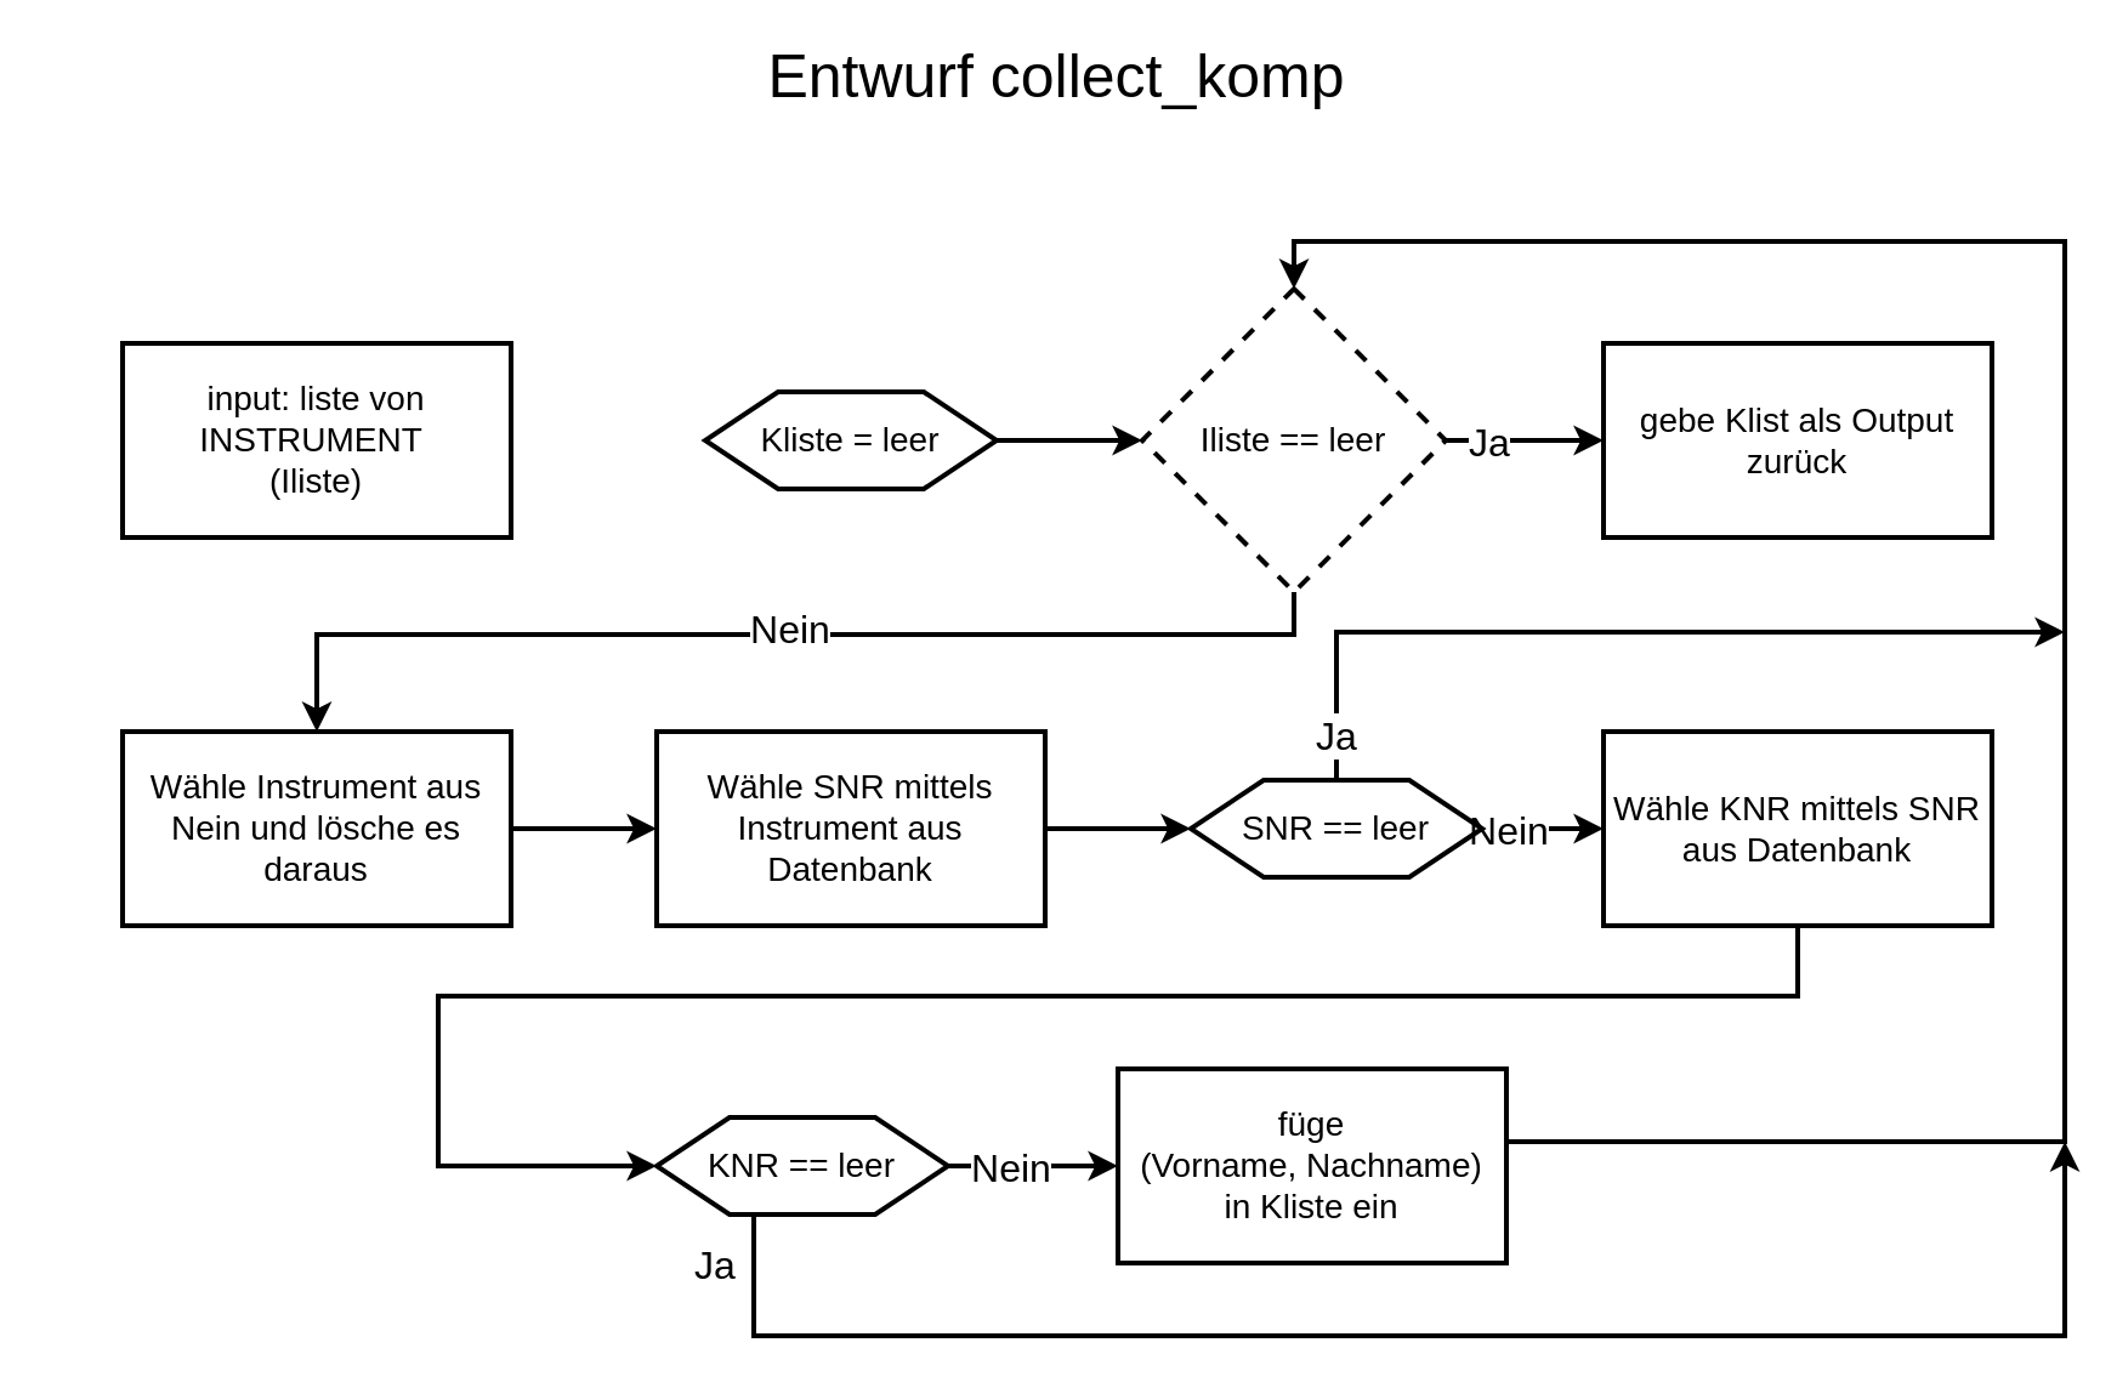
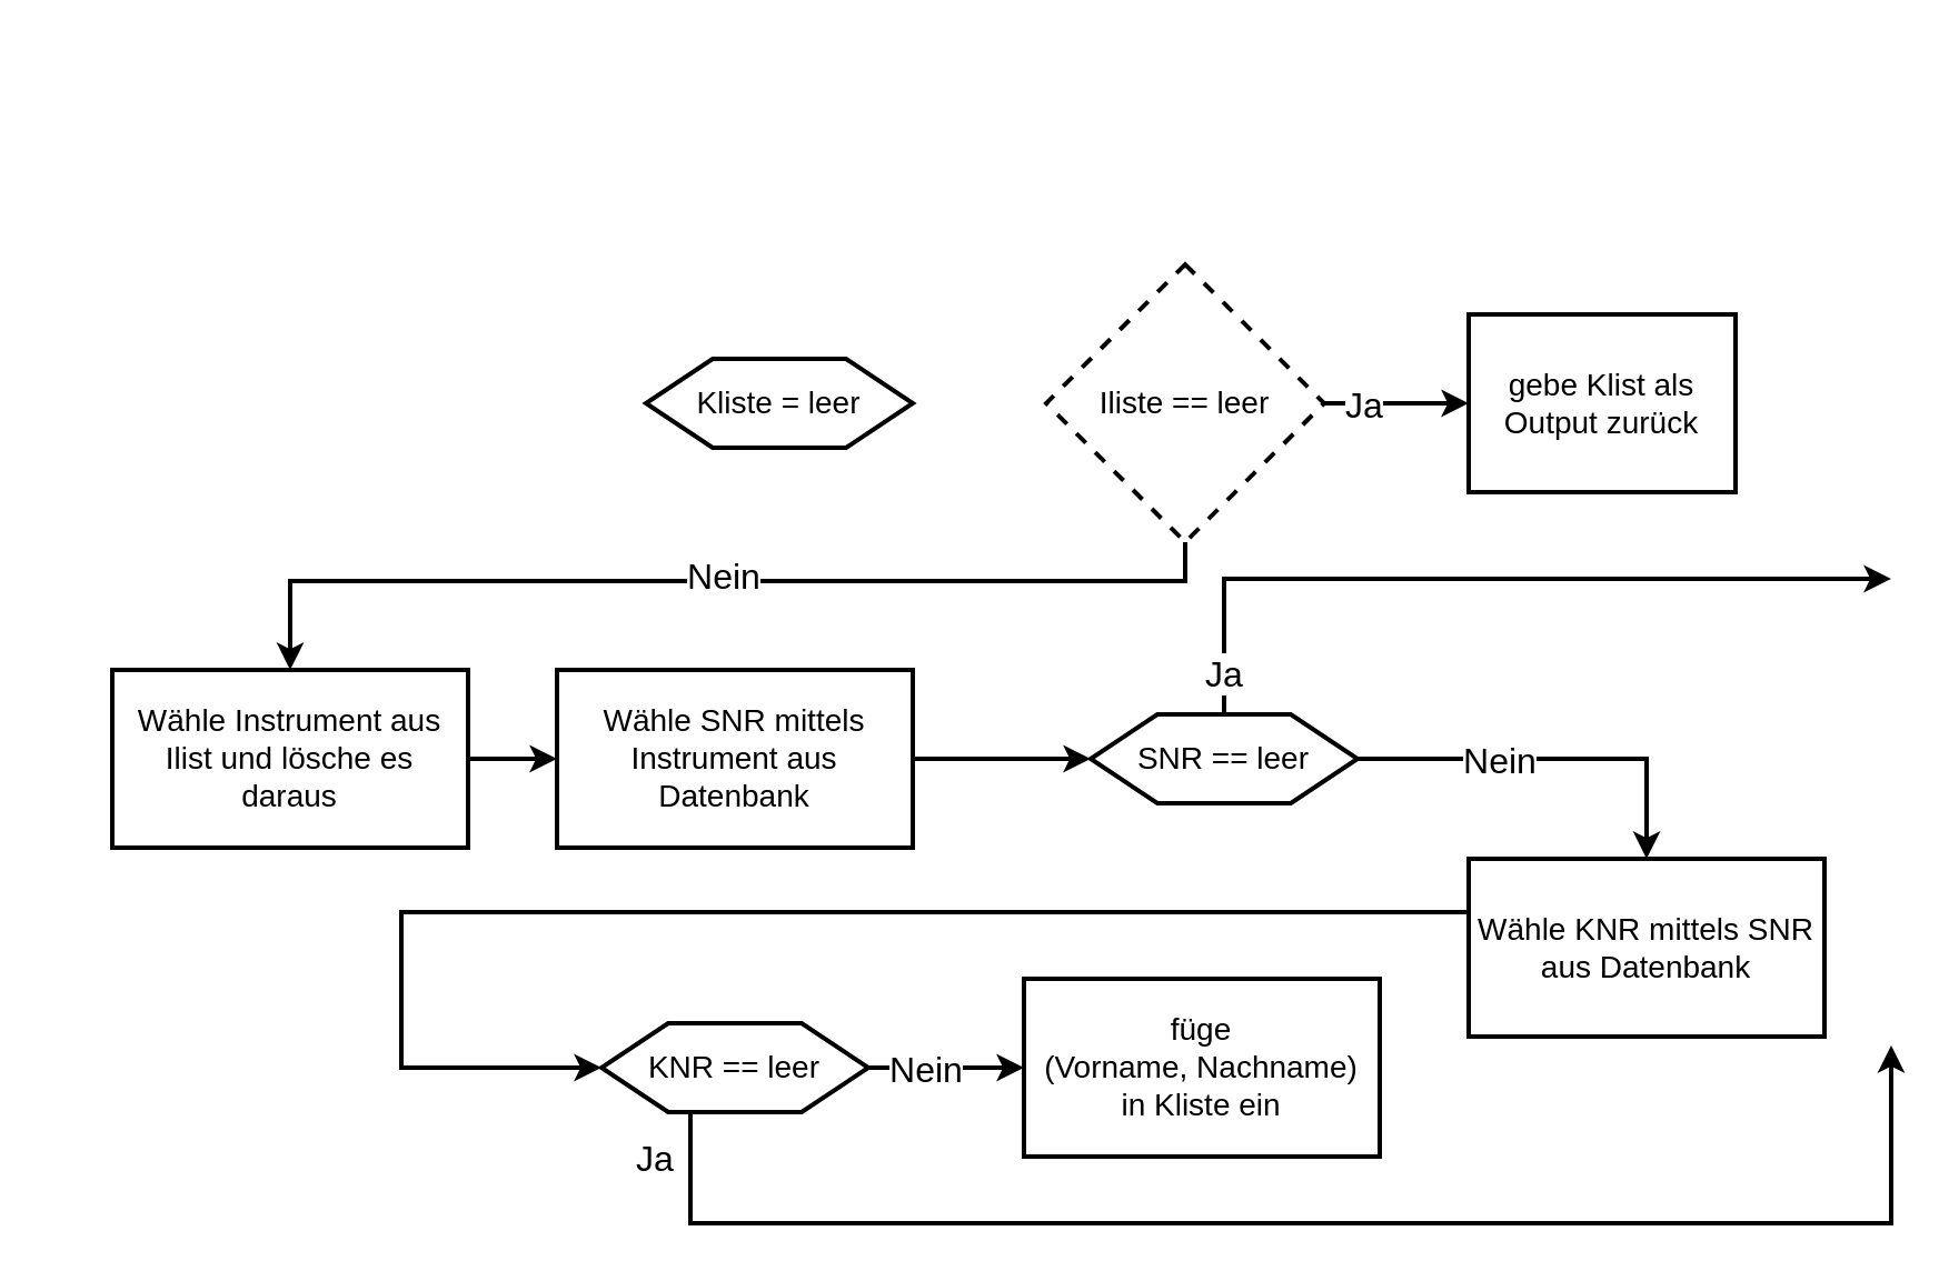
  <mxCell id="0" />
  <mxCell id="1" parent="0" />
- <mxCell id="2" value="&lt;font style=&quot;font-size: 25px&quot;&gt;Entwurf&amp;nbsp;&lt;/font&gt;&lt;span style=&quot;font-size: 25px&quot;&gt;collect_komp&lt;/span&gt;" style="text;html=1;strokeColor=none;fillColor=none;align=center;verticalAlign=middle;whiteSpace=wrap;rounded=0;" vertex="1" parent="1"><mxGeometry x="20" y="20" width="830" height="20" as="geometry" /></mxCell>
- <mxCell id="3" value="&lt;font style=&quot;font-size: 14px&quot;&gt;input: liste von INSTRUMENT&amp;nbsp;&lt;br&gt;(Iliste)&lt;/font&gt;" style="rounded=0;whiteSpace=wrap;html=1;strokeWidth=2;fillColor=none;" vertex="1" parent="1"><mxGeometry x="50" y="141" width="160" height="80" as="geometry" /></mxCell>
- <mxCell id="4" style="edgeStyle=orthogonalEdgeStyle;rounded=0;orthogonalLoop=1;jettySize=auto;html=1;strokeWidth=2;" edge="1" parent="1" source="5" target="11"><mxGeometry relative="1" as="geometry" /></mxCell>
  <mxCell id="5" value="&lt;font style=&quot;font-size: 14px&quot;&gt;Kliste = leer&lt;/font&gt;" style="shape=hexagon;perimeter=hexagonPerimeter2;whiteSpace=wrap;html=1;strokeWidth=2;fillColor=none;" vertex="1" parent="1"><mxGeometry x="290" y="161" width="120" height="40" as="geometry" /></mxCell>
- <mxCell id="6" value="&lt;span style=&quot;font-size: 14px&quot;&gt;gebe Klist als Output zurück&lt;/span&gt;" style="rounded=0;whiteSpace=wrap;html=1;strokeWidth=2;fillColor=none;" vertex="1" parent="1"><mxGeometry x="660" y="141" width="160" height="80" as="geometry" /></mxCell>
+ <mxCell id="6" value="&lt;span style=&quot;font-size: 14px&quot;&gt;gebe Klist als Output zurück&lt;/span&gt;" style="rounded=0;whiteSpace=wrap;html=1;strokeWidth=2;fillColor=none;" vertex="1" parent="1"><mxGeometry x="660" y="141" width="120" height="80" as="geometry" /></mxCell>
  <mxCell id="7" style="edgeStyle=orthogonalEdgeStyle;rounded=0;orthogonalLoop=1;jettySize=auto;html=1;entryX=0;entryY=0.5;entryDx=0;entryDy=0;strokeWidth=2;" edge="1" parent="1" source="11" target="6"><mxGeometry relative="1" as="geometry" /></mxCell>
  <mxCell id="8" value="&lt;font style=&quot;font-size: 16px&quot;&gt;Ja&lt;/font&gt;" style="text;html=1;align=center;verticalAlign=middle;resizable=0;points=[];labelBackgroundColor=#ffffff;" vertex="1" connectable="0" parent="7"><mxGeometry x="-0.015" relative="1" as="geometry"><mxPoint x="-14.5" as="offset" /></mxGeometry></mxCell>
  <mxCell id="9" style="edgeStyle=orthogonalEdgeStyle;rounded=0;orthogonalLoop=1;jettySize=auto;html=1;strokeWidth=2;" edge="1" parent="1" source="11" target="13"><mxGeometry relative="1" as="geometry"><Array as="points"><mxPoint x="533" y="261" /><mxPoint x="130" y="261" /></Array></mxGeometry></mxCell>
  <mxCell id="10" value="&lt;font style=&quot;font-size: 16px&quot;&gt;Nein&lt;/font&gt;" style="text;html=1;align=center;verticalAlign=middle;resizable=0;points=[];labelBackgroundColor=#ffffff;" vertex="1" connectable="0" parent="9"><mxGeometry x="-0.019" y="-3" relative="1" as="geometry"><mxPoint as="offset" /></mxGeometry></mxCell>
  <mxCell id="11" value="&lt;span style=&quot;font-size: 14px&quot;&gt;Iliste == leer&lt;/span&gt;" style="rhombus;whiteSpace=wrap;html=1;comic=0;strokeWidth=2;fillColor=none;dashed=1;" vertex="1" parent="1"><mxGeometry x="470" y="118.5" width="125" height="125" as="geometry" /></mxCell>
  <mxCell id="12" style="edgeStyle=orthogonalEdgeStyle;rounded=0;orthogonalLoop=1;jettySize=auto;html=1;entryX=0;entryY=0.5;entryDx=0;entryDy=0;strokeWidth=2;" edge="1" parent="1" source="13" target="15"><mxGeometry relative="1" as="geometry"><mxPoint x="260" y="341" as="targetPoint" /></mxGeometry></mxCell>
- <mxCell id="13" value="&lt;span style=&quot;font-size: 14px&quot;&gt;Wähle Instrument aus&lt;br&gt;Nein und lösche es&lt;br&gt;daraus&lt;/span&gt;" style="rounded=0;whiteSpace=wrap;html=1;strokeWidth=2;fillColor=none;perimeterSpacing=0;" vertex="1" parent="1"><mxGeometry x="50" y="301" width="160" height="80" as="geometry" /></mxCell>
+ <mxCell id="13" value="&lt;span style=&quot;font-size: 14px&quot;&gt;Wähle Instrument aus&lt;br&gt;Ilist und lösche es&lt;br&gt;daraus&lt;/span&gt;" style="rounded=0;whiteSpace=wrap;html=1;strokeWidth=2;fillColor=none;perimeterSpacing=0;" vertex="1" parent="1"><mxGeometry x="50" y="301" width="160" height="80" as="geometry" /></mxCell>
  <mxCell id="14" style="edgeStyle=orthogonalEdgeStyle;rounded=0;orthogonalLoop=1;jettySize=auto;html=1;entryX=0;entryY=0.5;entryDx=0;entryDy=0;strokeWidth=2;" edge="1" parent="1" source="15" target="21"><mxGeometry relative="1" as="geometry" /></mxCell>
- <mxCell id="15" value="&lt;span style=&quot;font-size: 14px&quot;&gt;Wähle SNR mittels Instrument aus Datenbank&lt;/span&gt;" style="rounded=0;whiteSpace=wrap;html=1;strokeWidth=2;fillColor=none;perimeterSpacing=0;" vertex="1" parent="1"><mxGeometry x="270" y="301" width="160" height="80" as="geometry" /></mxCell>
- <mxCell id="16" style="edgeStyle=orthogonalEdgeStyle;rounded=0;orthogonalLoop=1;jettySize=auto;html=1;strokeWidth=2;entryX=0.5;entryY=0;entryDx=0;entryDy=0;" edge="1" parent="1" source="17" target="11"><mxGeometry relative="1" as="geometry"><mxPoint x="611" y="450" as="targetPoint" /><Array as="points"><mxPoint x="850" y="470" /><mxPoint x="850" y="99" /><mxPoint x="533" y="99" /></Array></mxGeometry></mxCell>
+ <mxCell id="15" value="&lt;span style=&quot;font-size: 14px&quot;&gt;Wähle SNR mittels Instrument aus Datenbank&lt;/span&gt;" style="rounded=0;whiteSpace=wrap;html=1;strokeWidth=2;fillColor=none;perimeterSpacing=0;" vertex="1" parent="1"><mxGeometry x="250" y="301" width="160" height="80" as="geometry" /></mxCell>
  <mxCell id="17" value="&lt;span style=&quot;font-size: 14px&quot;&gt;füge (Vorname,&amp;nbsp;&lt;/span&gt;&lt;span style=&quot;font-size: 14px&quot;&gt;Nachname&lt;/span&gt;&lt;span style=&quot;font-size: 14px&quot;&gt;)&lt;br&gt;in Kliste ein&lt;/span&gt;" style="rounded=0;whiteSpace=wrap;html=1;strokeWidth=2;fillColor=none;perimeterSpacing=0;" vertex="1" parent="1"><mxGeometry x="460" y="440" width="160" height="80" as="geometry" /></mxCell>
  <mxCell id="18" value="&lt;font style=&quot;font-size: 16px&quot;&gt;Ja&lt;/font&gt;" style="edgeStyle=orthogonalEdgeStyle;rounded=0;orthogonalLoop=1;jettySize=auto;html=1;strokeWidth=2;exitX=0.5;exitY=0;exitDx=0;exitDy=0;" edge="1" parent="1" source="21"><mxGeometry x="-0.898" relative="1" as="geometry"><mxPoint x="850" y="260" as="targetPoint" /><mxPoint x="550" y="280" as="sourcePoint" /><Array as="points"><mxPoint x="550" y="260" /></Array><mxPoint as="offset" /></mxGeometry></mxCell>
  <mxCell id="19" style="edgeStyle=orthogonalEdgeStyle;rounded=0;orthogonalLoop=1;jettySize=auto;html=1;strokeWidth=2;" edge="1" parent="1" source="21" target="25"><mxGeometry relative="1" as="geometry" /></mxCell>
  <mxCell id="20" value="&lt;font style=&quot;font-size: 16px&quot;&gt;Nein&lt;/font&gt;" style="text;html=1;align=center;verticalAlign=middle;resizable=0;points=[];labelBackgroundColor=#ffffff;" vertex="1" connectable="0" parent="19"><mxGeometry x="-0.15" y="1" relative="1" as="geometry"><mxPoint x="-11" y="1" as="offset" /></mxGeometry></mxCell>
  <mxCell id="21" value="&lt;font style=&quot;font-size: 14px&quot;&gt;SNR == leer&lt;/font&gt;" style="shape=hexagon;perimeter=hexagonPerimeter2;whiteSpace=wrap;html=1;strokeWidth=2;fillColor=none;" vertex="1" parent="1"><mxGeometry x="490" y="321" width="120" height="40" as="geometry" /></mxCell>
  <mxCell id="22" style="edgeStyle=orthogonalEdgeStyle;rounded=0;orthogonalLoop=1;jettySize=auto;html=1;strokeWidth=2;exitX=0.5;exitY=1;exitDx=0;exitDy=0;" edge="1" parent="1" source="28"><mxGeometry relative="1" as="geometry"><mxPoint x="850" y="470" as="targetPoint" /><mxPoint x="210" y="480" as="sourcePoint" /><Array as="points"><mxPoint x="310" y="550" /><mxPoint x="850" y="550" /></Array></mxGeometry></mxCell>
  <mxCell id="23" value="&lt;font style=&quot;font-size: 16px&quot;&gt;Ja&lt;/font&gt;" style="text;html=1;align=center;verticalAlign=middle;resizable=0;points=[];labelBackgroundColor=#ffffff;" vertex="1" connectable="0" parent="22"><mxGeometry x="-0.689" y="2" relative="1" as="geometry"><mxPoint x="-54" y="-28" as="offset" /></mxGeometry></mxCell>
  <mxCell id="24" style="edgeStyle=orthogonalEdgeStyle;rounded=0;orthogonalLoop=1;jettySize=auto;html=1;entryX=0;entryY=0.5;entryDx=0;entryDy=0;strokeWidth=2;" edge="1" parent="1" source="25" target="28"><mxGeometry relative="1" as="geometry"><Array as="points"><mxPoint x="740" y="410" /><mxPoint x="180" y="410" /><mxPoint x="180" y="480" /></Array></mxGeometry></mxCell>
- <mxCell id="25" value="&lt;span style=&quot;font-size: 14px&quot;&gt;Wähle KNR mittels SNR aus Datenbank&lt;/span&gt;" style="rounded=0;whiteSpace=wrap;html=1;strokeWidth=2;fillColor=none;perimeterSpacing=0;" vertex="1" parent="1"><mxGeometry x="660" y="301" width="160" height="80" as="geometry" /></mxCell>
+ <mxCell id="25" value="&lt;span style=&quot;font-size: 14px&quot;&gt;Wähle KNR mittels SNR aus Datenbank&lt;/span&gt;" style="rounded=0;whiteSpace=wrap;html=1;strokeWidth=2;fillColor=none;perimeterSpacing=0;" vertex="1" parent="1"><mxGeometry x="660" y="386" width="160" height="80" as="geometry" /></mxCell>
  <mxCell id="26" style="edgeStyle=orthogonalEdgeStyle;rounded=0;orthogonalLoop=1;jettySize=auto;html=1;entryX=0;entryY=0.5;entryDx=0;entryDy=0;strokeWidth=2;" edge="1" parent="1" source="28" target="17"><mxGeometry relative="1" as="geometry" /></mxCell>
  <mxCell id="27" value="&lt;font style=&quot;font-size: 16px&quot;&gt;Nein&lt;/font&gt;" style="text;html=1;align=center;verticalAlign=middle;resizable=0;points=[];labelBackgroundColor=#ffffff;" vertex="1" connectable="0" parent="26"><mxGeometry x="-0.68" y="-2" relative="1" as="geometry"><mxPoint x="14" y="-2" as="offset" /></mxGeometry></mxCell>
  <mxCell id="28" value="&lt;font style=&quot;font-size: 14px&quot;&gt;KNR == leer&lt;/font&gt;" style="shape=hexagon;perimeter=hexagonPerimeter2;whiteSpace=wrap;html=1;strokeWidth=2;fillColor=none;" vertex="1" parent="1"><mxGeometry x="270" y="460" width="120" height="40" as="geometry" /></mxCell>
